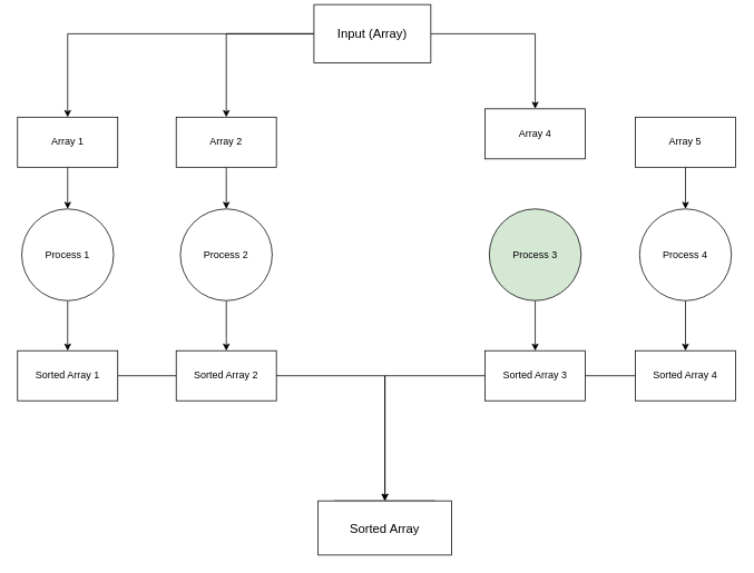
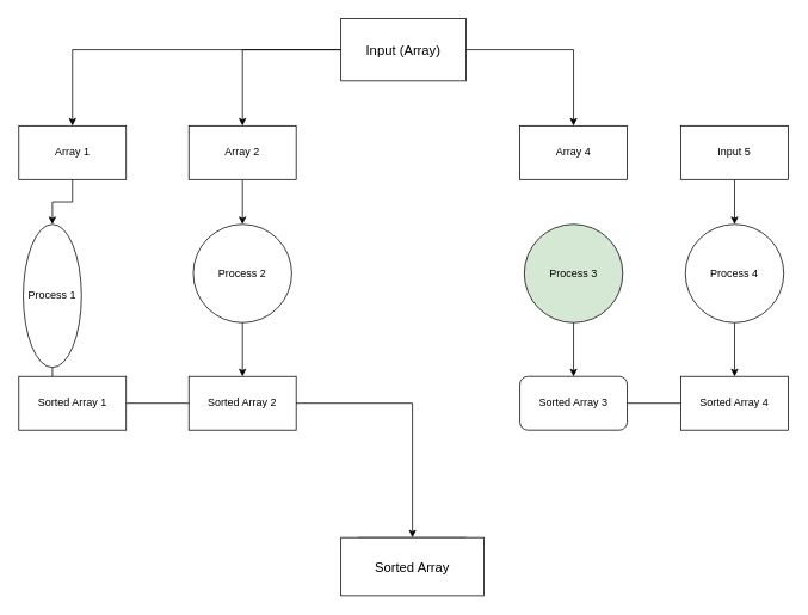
  <mxCell id="0" />
  <mxCell id="1" parent="0" />
  <mxCell id="2" value="" style="edgeStyle=orthogonalEdgeStyle;rounded=0;orthogonalLoop=1;jettySize=auto;html=1;" parent="1" source="5" target="7" edge="1"><mxGeometry relative="1" as="geometry" /></mxCell>
  <mxCell id="3" value="" style="edgeStyle=orthogonalEdgeStyle;rounded=0;orthogonalLoop=1;jettySize=auto;html=1;" parent="1" source="5" target="9" edge="1"><mxGeometry relative="1" as="geometry" /></mxCell>
  <mxCell id="4" value="" style="edgeStyle=orthogonalEdgeStyle;rounded=0;orthogonalLoop=1;jettySize=auto;html=1;" parent="1" source="5" target="10" edge="1"><mxGeometry relative="1" as="geometry" /></mxCell>
- <mxCell id="5" value="&lt;font style=&quot;font-size: 15px;&quot;&gt;Input (Array)&lt;/font&gt;" style="rounded=0;whiteSpace=wrap;html=1;" parent="1" vertex="1"><mxGeometry x="375" y="5" width="140" height="70" as="geometry" /></mxCell>
+ <mxCell id="5" value="&lt;font style=&quot;font-size: 15px;&quot;&gt;Input (Array)&lt;/font&gt;" style="rounded=0;whiteSpace=wrap;html=1;" parent="1" vertex="1"><mxGeometry x="380" y="20" width="140" height="70" as="geometry" /></mxCell>
  <mxCell id="6" value="" style="edgeStyle=orthogonalEdgeStyle;rounded=0;orthogonalLoop=1;jettySize=auto;html=1;" parent="1" source="7" target="14" edge="1"><mxGeometry relative="1" as="geometry" /></mxCell>
  <mxCell id="7" value="Array 1" style="rounded=0;whiteSpace=wrap;html=1;" parent="1" vertex="1"><mxGeometry x="20" y="140" width="120" height="60" as="geometry" /></mxCell>
  <mxCell id="8" value="" style="edgeStyle=orthogonalEdgeStyle;rounded=0;orthogonalLoop=1;jettySize=auto;html=1;" parent="1" source="9" target="16" edge="1"><mxGeometry relative="1" as="geometry" /></mxCell>
  <mxCell id="9" value="Array 2" style="rounded=0;whiteSpace=wrap;html=1;" parent="1" vertex="1"><mxGeometry x="210" y="140" width="120" height="60" as="geometry" /></mxCell>
- <mxCell id="10" value="Array 4" style="rounded=0;whiteSpace=wrap;html=1;" parent="1" vertex="1"><mxGeometry x="580" y="130" width="120" height="60" as="geometry" /></mxCell>
+ <mxCell id="10" value="Array 4" style="rounded=0;whiteSpace=wrap;html=1;" parent="1" vertex="1"><mxGeometry x="580" y="140" width="120" height="60" as="geometry" /></mxCell>
  <mxCell id="11" value="" style="edgeStyle=orthogonalEdgeStyle;rounded=0;orthogonalLoop=1;jettySize=auto;html=1;" parent="1" source="12" target="20" edge="1"><mxGeometry relative="1" as="geometry" /></mxCell>
- <mxCell id="12" value="Array 5" style="rounded=0;whiteSpace=wrap;html=1;" parent="1" vertex="1"><mxGeometry x="760" y="140" width="120" height="60" as="geometry" /></mxCell>
+ <mxCell id="12" value="Input 5" style="rounded=0;whiteSpace=wrap;html=1;" parent="1" vertex="1"><mxGeometry x="760" y="140" width="120" height="60" as="geometry" /></mxCell>
  <mxCell id="13" value="" style="edgeStyle=orthogonalEdgeStyle;rounded=0;orthogonalLoop=1;jettySize=auto;html=1;" parent="1" source="14" target="22" edge="1"><mxGeometry relative="1" as="geometry" /></mxCell>
- <mxCell id="14" value="Process 1" style="ellipse;whiteSpace=wrap;html=1;aspect=fixed;" parent="1" vertex="1"><mxGeometry x="25" y="250" width="110" height="110" as="geometry" /></mxCell>
+ <mxCell id="14" value="Process 1" style="ellipse;whiteSpace=wrap;html=1;aspect=fixed;" parent="1" vertex="1"><mxGeometry x="25" y="250" width="65" height="160" as="geometry" /></mxCell>
  <mxCell id="15" value="" style="edgeStyle=orthogonalEdgeStyle;rounded=0;orthogonalLoop=1;jettySize=auto;html=1;" parent="1" source="16" target="23" edge="1"><mxGeometry relative="1" as="geometry" /></mxCell>
  <mxCell id="16" value="Process 2" style="ellipse;whiteSpace=wrap;html=1;aspect=fixed;" parent="1" vertex="1"><mxGeometry x="215" y="250" width="110" height="110" as="geometry" /></mxCell>
  <mxCell id="17" value="" style="edgeStyle=orthogonalEdgeStyle;rounded=0;orthogonalLoop=1;jettySize=auto;html=1;" parent="1" source="18" target="26" edge="1"><mxGeometry relative="1" as="geometry" /></mxCell>
  <mxCell id="18" value="Process 3" style="ellipse;whiteSpace=wrap;html=1;aspect=fixed;fillColor=#d5e8d4;" parent="1" vertex="1"><mxGeometry x="585" y="250" width="110" height="110" as="geometry" /></mxCell>
  <mxCell id="19" value="" style="edgeStyle=orthogonalEdgeStyle;rounded=0;orthogonalLoop=1;jettySize=auto;html=1;" parent="1" source="20" target="27" edge="1"><mxGeometry relative="1" as="geometry" /></mxCell>
  <mxCell id="20" value="Process 4" style="ellipse;whiteSpace=wrap;html=1;aspect=fixed;" parent="1" vertex="1"><mxGeometry x="765" y="250" width="110" height="110" as="geometry" /></mxCell>
  <mxCell id="21" value="" style="edgeStyle=orthogonalEdgeStyle;rounded=0;orthogonalLoop=1;jettySize=auto;html=1;" parent="1" source="22" target="28" edge="1"><mxGeometry relative="1" as="geometry" /></mxCell>
  <mxCell id="22" value="Sorted Array 1" style="whiteSpace=wrap;html=1;" parent="1" vertex="1"><mxGeometry x="20" y="420" width="120" height="60" as="geometry" /></mxCell>
  <mxCell id="23" value="Sorted Array 2" style="whiteSpace=wrap;html=1;" parent="1" vertex="1"><mxGeometry x="210" y="420" width="120" height="60" as="geometry" /></mxCell>
- <mxCell id="24" value="" style="edgeStyle=orthogonalEdgeStyle;rounded=0;orthogonalLoop=1;jettySize=auto;html=1;" parent="1" source="26" target="30" edge="1"><mxGeometry relative="1" as="geometry" /></mxCell>
  <mxCell id="25" value="" style="edgeStyle=orthogonalEdgeStyle;rounded=0;orthogonalLoop=1;jettySize=auto;html=1;endArrow=none;endFill=0;" parent="1" source="26" target="27" edge="1"><mxGeometry relative="1" as="geometry" /></mxCell>
- <mxCell id="26" value="Sorted Array 3" style="whiteSpace=wrap;html=1;" parent="1" vertex="1"><mxGeometry x="580" y="420" width="120" height="60" as="geometry" /></mxCell>
+ <mxCell id="26" value="Sorted Array 3" style="whiteSpace=wrap;html=1;rounded=1;" parent="1" vertex="1"><mxGeometry x="580" y="420" width="120" height="60" as="geometry" /></mxCell>
  <mxCell id="27" value="Sorted Array 4" style="whiteSpace=wrap;html=1;" parent="1" vertex="1"><mxGeometry x="760" y="420" width="120" height="60" as="geometry" /></mxCell>
  <mxCell id="28" value="Sorted Array 1" style="whiteSpace=wrap;html=1;" parent="1" vertex="1"><mxGeometry x="400" y="600" width="120" height="60" as="geometry" /></mxCell>
  <mxCell id="29" value="" style="endArrow=classic;html=1;rounded=0;" parent="1" edge="1"><mxGeometry width="50" height="50" relative="1" as="geometry"><mxPoint x="450" y="380" as="sourcePoint" /><mxPoint x="450" y="380" as="targetPoint" /></mxGeometry></mxCell>
  <mxCell id="30" value="&lt;font style=&quot;font-size: 15px;&quot;&gt;Sorted Array&lt;/font&gt;" style="whiteSpace=wrap;html=1;" parent="1" vertex="1"><mxGeometry x="380" y="600" width="160" height="65" as="geometry" /></mxCell>
